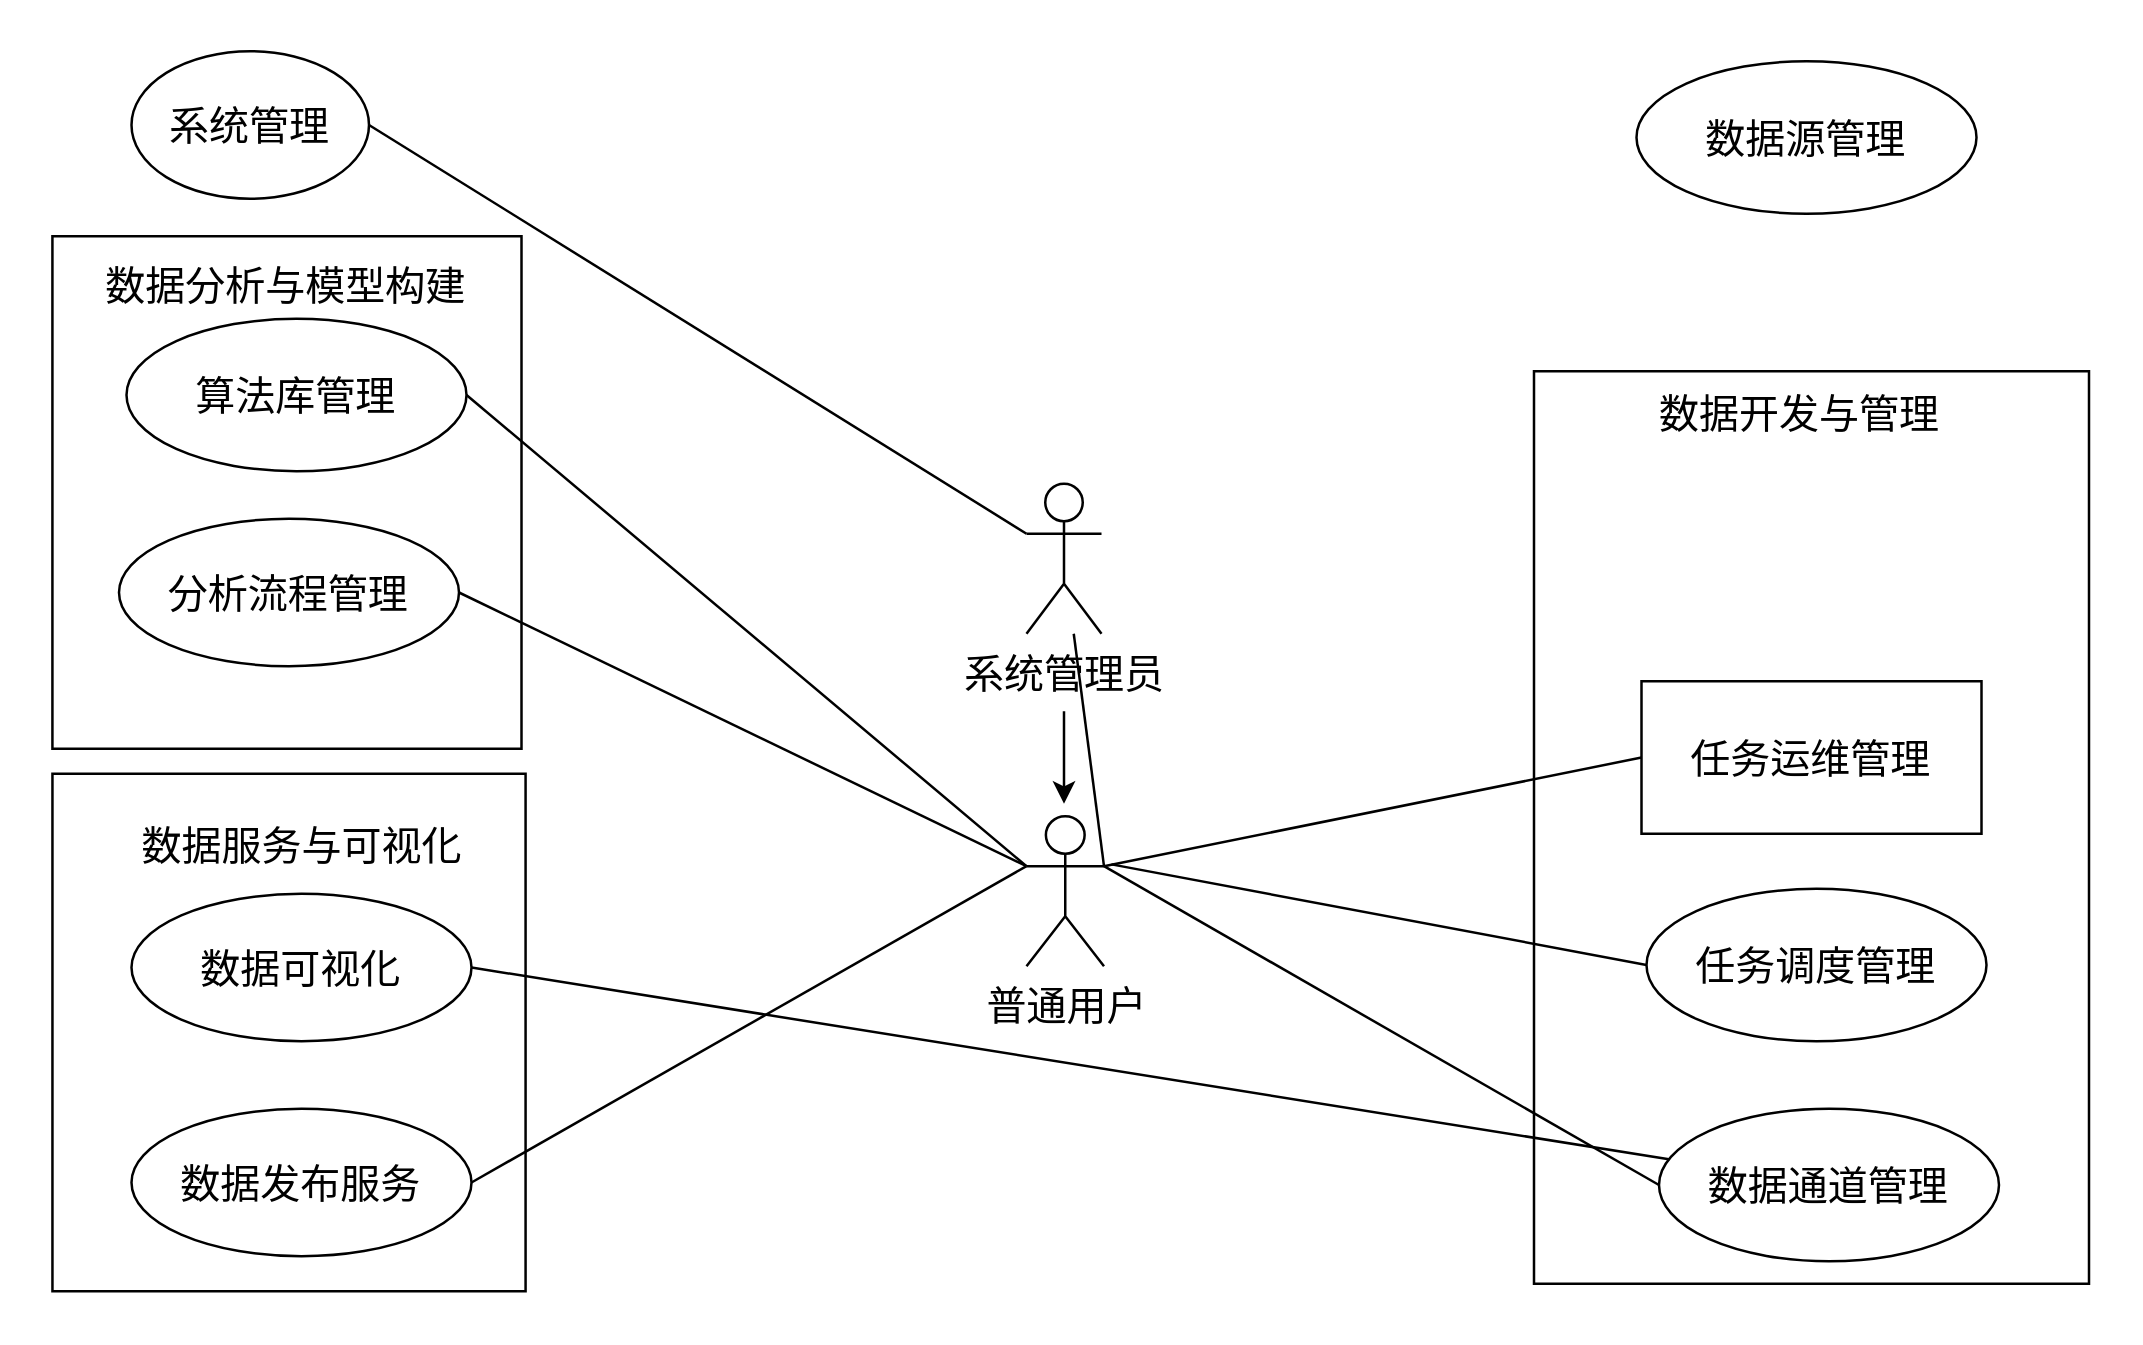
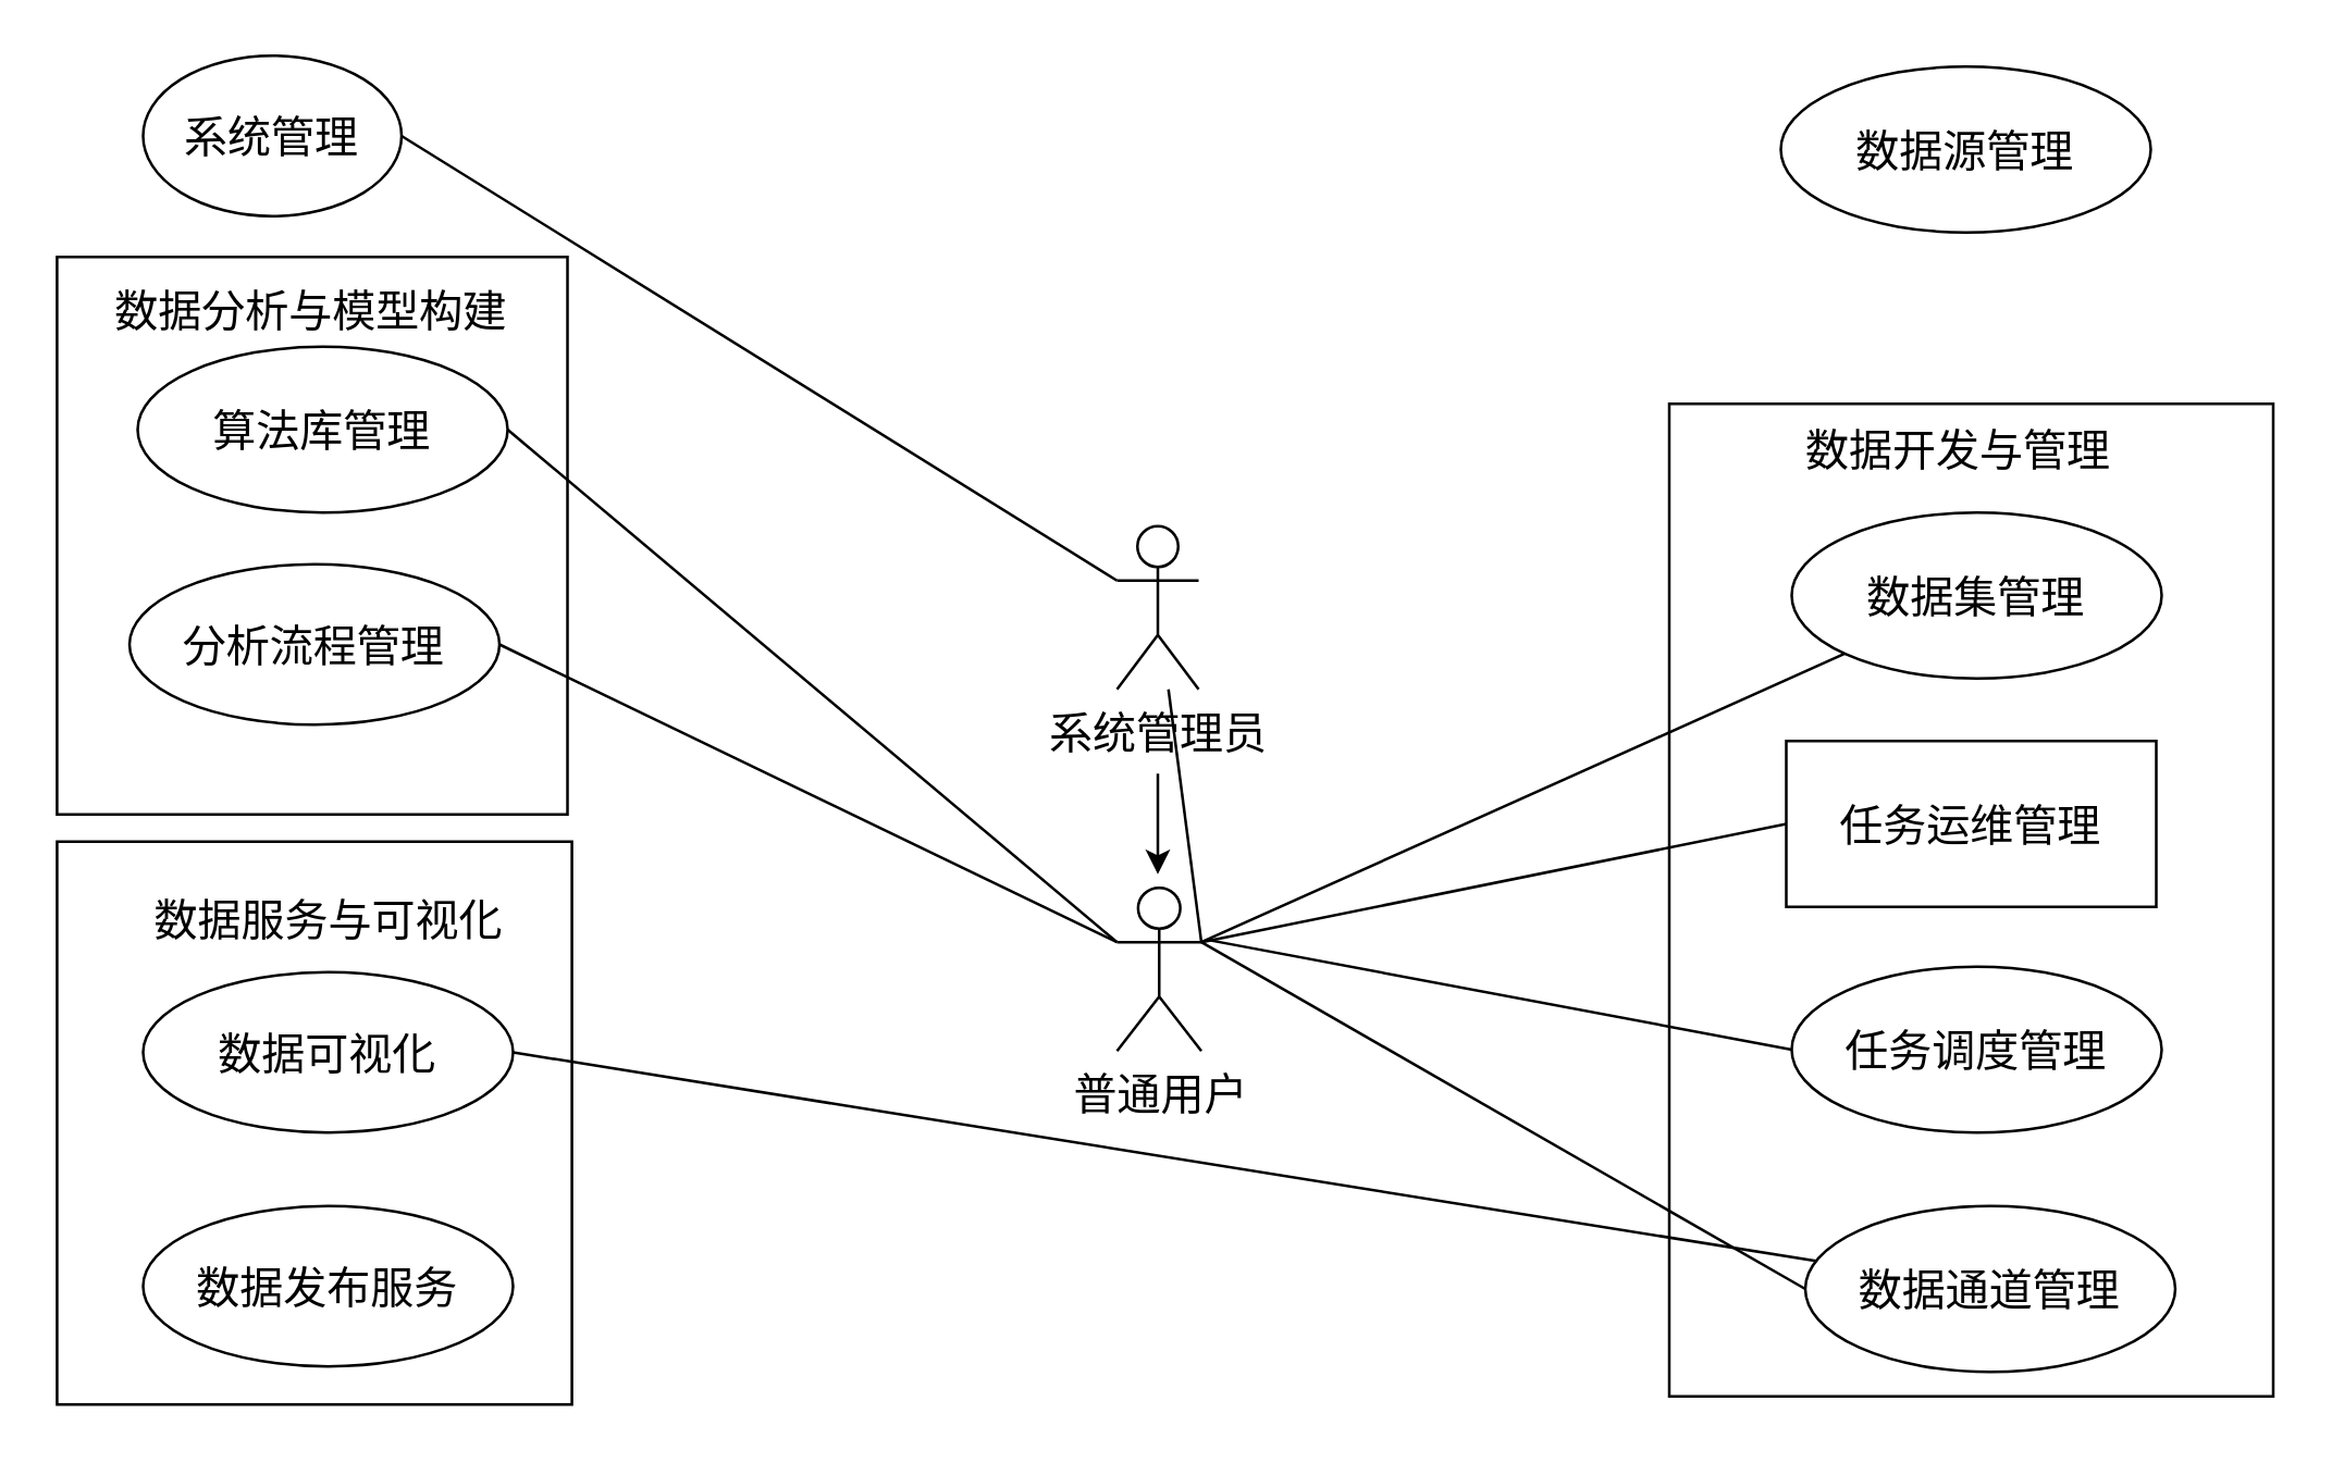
  <mxCell id="0" />
  <mxCell id="1" parent="0" />
  <mxCell id="2" value="" style="rounded=0;whiteSpace=wrap;html=1;" vertex="1" parent="1"><mxGeometry x="20.37" y="94" width="187.63" height="205" as="geometry" /></mxCell>
  <mxCell id="3" value="" style="rounded=0;whiteSpace=wrap;html=1;" vertex="1" parent="1"><mxGeometry x="20.38" y="309" width="189.25" height="207" as="geometry" /></mxCell>
  <mxCell id="4" value="" style="rounded=0;whiteSpace=wrap;html=1;" vertex="1" parent="1"><mxGeometry x="613" y="148" width="222" height="365" as="geometry" /></mxCell>
  <mxCell id="5" style="rounded=0;orthogonalLoop=1;jettySize=auto;html=1;exitX=0;exitY=0.333;exitDx=0;exitDy=0;exitPerimeter=0;entryX=1;entryY=0.5;entryDx=0;entryDy=0;endArrow=none;endFill=0;" edge="1" parent="1" source="11" target="14"><mxGeometry relative="1" as="geometry" /></mxCell>
  <mxCell id="6" style="rounded=0;orthogonalLoop=1;jettySize=auto;html=1;exitX=0;exitY=0.333;exitDx=0;exitDy=0;exitPerimeter=0;entryX=1;entryY=0.5;entryDx=0;entryDy=0;endArrow=none;endFill=0;" edge="1" parent="1" source="11" target="15"><mxGeometry relative="1" as="geometry" /></mxCell>
  <mxCell id="7" style="rounded=0;orthogonalLoop=1;jettySize=auto;html=1;exitX=1;exitY=0.333;exitDx=0;exitDy=0;exitPerimeter=0;endArrow=none;endFill=0;" edge="1" parent="1" source="11" target="13"><mxGeometry relative="1" as="geometry" /></mxCell>
+ <mxCell id="8" style="rounded=0;orthogonalLoop=1;jettySize=auto;html=1;exitX=1;exitY=0.333;exitDx=0;exitDy=0;exitPerimeter=0;entryX=0;entryY=1;entryDx=0;entryDy=0;endArrow=none;endFill=0;" edge="1" parent="1" source="11" target="18"><mxGeometry relative="1" as="geometry" /></mxCell>
  <mxCell id="9" style="rounded=0;orthogonalLoop=1;jettySize=auto;html=1;exitX=1;exitY=0.333;exitDx=0;exitDy=0;exitPerimeter=0;entryX=0;entryY=0.5;entryDx=0;entryDy=0;endArrow=none;endFill=0;" edge="1" parent="1" source="11" target="19"><mxGeometry relative="1" as="geometry" /></mxCell>
  <mxCell id="10" style="rounded=0;orthogonalLoop=1;jettySize=auto;html=1;exitX=1;exitY=0.333;exitDx=0;exitDy=0;exitPerimeter=0;entryX=0;entryY=0.5;entryDx=0;entryDy=0;endArrow=none;endFill=0;" edge="1" parent="1" source="11" target="20"><mxGeometry relative="1" as="geometry" /></mxCell>
  <mxCell id="11" value="普通用户" style="shape=umlActor;verticalLabelPosition=bottom;verticalAlign=top;html=1;fontSize=16;" vertex="1" parent="1"><mxGeometry x="410" y="326" width="31" height="60" as="geometry" /></mxCell>
  <mxCell id="12" style="rounded=0;orthogonalLoop=1;jettySize=auto;html=1;exitX=0;exitY=0.333;exitDx=0;exitDy=0;exitPerimeter=0;entryX=1;entryY=0.5;entryDx=0;entryDy=0;endArrow=none;endFill=0;" edge="1" parent="1" source="13" target="16"><mxGeometry relative="1" as="geometry" /></mxCell>
  <mxCell id="13" value="系统管理员" style="shape=umlActor;verticalLabelPosition=bottom;verticalAlign=top;html=1;fontSize=16;" vertex="1" parent="1"><mxGeometry x="410" y="193" width="30" height="60" as="geometry" /></mxCell>
  <mxCell id="14" value="分析流程管理" style="ellipse;whiteSpace=wrap;html=1;fontSize=16;" vertex="1" parent="1"><mxGeometry x="47" y="207" width="136" height="59" as="geometry" /></mxCell>
  <mxCell id="15" value="算法库管理" style="ellipse;whiteSpace=wrap;html=1;fontSize=16;" vertex="1" parent="1"><mxGeometry x="50" y="127" width="136" height="61" as="geometry" /></mxCell>
  <mxCell id="16" value="系统管理" style="ellipse;whiteSpace=wrap;html=1;fontSize=16;" vertex="1" parent="1"><mxGeometry x="52" y="20" width="95" height="59" as="geometry" /></mxCell>
  <mxCell id="17" value="数据源管理" style="ellipse;whiteSpace=wrap;html=1;fontSize=16;" vertex="1" parent="1"><mxGeometry x="654" y="24" width="136" height="61" as="geometry" /></mxCell>
+ <mxCell id="18" value="数据集管理" style="ellipse;whiteSpace=wrap;html=1;fontSize=16;" vertex="1" parent="1"><mxGeometry x="658" y="188" width="136" height="61" as="geometry" /></mxCell>
  <mxCell id="19" value="数据通道管理" style="ellipse;whiteSpace=wrap;html=1;fontSize=16;" vertex="1" parent="1"><mxGeometry x="663" y="443" width="136" height="61" as="geometry" /></mxCell>
  <mxCell id="20" value="任务运维管理" style="whiteSpace=wrap;html=1;fontSize=16;rounded=0;" vertex="1" parent="1"><mxGeometry x="656" y="272" width="136" height="61" as="geometry" /></mxCell>
  <mxCell id="21" value="数据可视化" style="ellipse;whiteSpace=wrap;html=1;fontSize=16;" vertex="1" parent="1"><mxGeometry x="52" y="357" width="136" height="59" as="geometry" /></mxCell>
  <mxCell id="22" value="数据发布服务" style="ellipse;whiteSpace=wrap;html=1;fontSize=16;" vertex="1" parent="1"><mxGeometry x="52" y="443" width="136" height="59" as="geometry" /></mxCell>
  <mxCell id="23" style="rounded=0;orthogonalLoop=1;jettySize=auto;html=1;exitX=1;exitY=0.5;exitDx=0;exitDy=0;endArrow=none;endFill=0;" edge="1" parent="1" source="21" target="19"><mxGeometry relative="1" as="geometry" /></mxCell>
- <mxCell id="24" style="rounded=0;orthogonalLoop=1;jettySize=auto;html=1;exitX=1;exitY=0.5;exitDx=0;exitDy=0;entryX=0;entryY=0.333;entryDx=0;entryDy=0;entryPerimeter=0;endArrow=none;endFill=0;" edge="1" parent="1" source="22" target="11"><mxGeometry relative="1" as="geometry" /></mxCell>
  <mxCell id="25" style="rounded=0;orthogonalLoop=1;jettySize=auto;html=1;exitX=0;exitY=0.5;exitDx=0;exitDy=0;endArrow=none;endFill=0;" edge="1" parent="1" source="26"><mxGeometry relative="1" as="geometry"><mxPoint x="443.976" y="345.246" as="targetPoint" /></mxGeometry></mxCell>
  <mxCell id="26" value="任务调度管理" style="ellipse;whiteSpace=wrap;html=1;fontSize=16;" vertex="1" parent="1"><mxGeometry x="658" y="355" width="136" height="61" as="geometry" /></mxCell>
  <mxCell id="27" style="rounded=0;orthogonalLoop=1;jettySize=auto;html=1;" edge="1" parent="1"><mxGeometry relative="1" as="geometry"><mxPoint x="425" y="284" as="sourcePoint" /><mxPoint x="425" y="321" as="targetPoint" /></mxGeometry></mxCell>
  <mxCell id="28" value="&lt;font style=&quot;font-size: 16px;&quot;&gt;数据分析与模型构建&lt;/font&gt;" style="text;strokeColor=none;align=center;fillColor=none;html=1;verticalAlign=middle;whiteSpace=wrap;rounded=0;" vertex="1" parent="1"><mxGeometry x="30.19" y="99" width="168" height="30" as="geometry" /></mxCell>
  <mxCell id="29" value="&lt;font style=&quot;font-size: 16px;&quot;&gt;数据开发与管理&lt;/font&gt;" style="text;strokeColor=none;align=center;fillColor=none;html=1;verticalAlign=middle;whiteSpace=wrap;rounded=0;" vertex="1" parent="1"><mxGeometry x="659" y="153" width="121" height="23" as="geometry" /></mxCell>
  <mxCell id="30" value="&lt;font style=&quot;font-size: 16px;&quot;&gt;数据服务与可视化&lt;/font&gt;" style="text;strokeColor=none;align=center;fillColor=none;html=1;verticalAlign=middle;whiteSpace=wrap;rounded=0;" vertex="1" parent="1"><mxGeometry x="51.75" y="326" width="136.5" height="23" as="geometry" /></mxCell>
